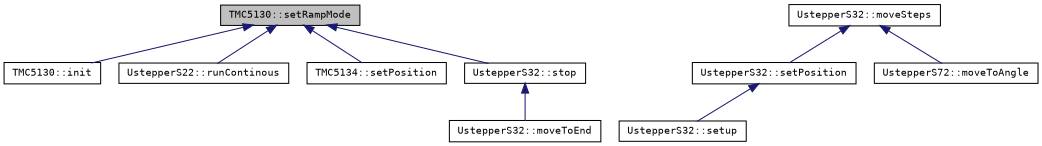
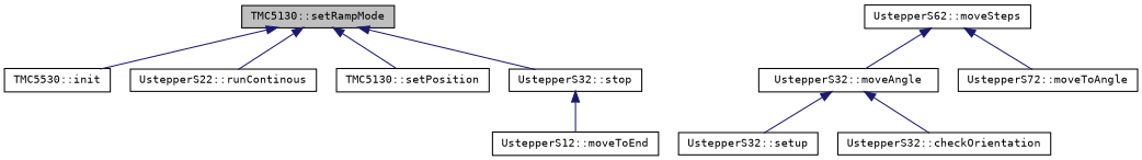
  digraph {
    fontname="DejaVu Sans Mono"
    rankdir=TB
    node [color=black fillcolor=white fontname="DejaVu Sans Mono" fontsize=10 shape=record style=filled]
    edge [color=midnightblue dir=back fontname="DejaVu Sans Mono" fontsize=10 labelfontname=Helvetica labelfontsize=10 style=solid]
    n1 [fillcolor=grey75 fontcolor=black height=0.2 label="TMC5130::setRampMode" width=0.4]
-   n2 [height=0.2 label="TMC5130::init" width=0.4]
+   n2 [height=0.2 label="TMC5530::init" width=0.4]
    n3 [height=0.2 label="UstepperS22::runContinous" width=0.4]
-   n4 [height=0.2 label="TMC5134::setPosition" width=0.4]
+   n4 [height=0.2 label="TMC5130::setPosition" width=0.4]
    n5 [height=0.2 label="UstepperS32::stop" width=0.4]
    n6 [height=0.2 label="UstepperS32::setup" width=0.4]
-   n7 [height=0.2 label="UstepperS32::moveSteps" width=0.4]
-   n8 [height=0.2 label="UstepperS32::setPosition" width=0.4]
+   n7 [height=0.2 label="UstepperS62::moveSteps" width=0.4]
+   n8 [height=0.2 label="UstepperS32::moveAngle" width=0.4]
    n9 [height=0.2 label="UstepperS72::moveToAngle" width=0.4]
-   n10 [height=0.2 label="UstepperS32::moveToEnd" width=0.4]
+   n10 [height=0.2 label="UstepperS12::moveToEnd" width=0.4]
+   n11 [height=0.2 label="UstepperS32::checkOrientation" width=0.4]
    n1 -> n2
    n1 -> n3
    n1 -> n4
    n1 -> n5
    n5 -> n10
    n7 -> n8
    n7 -> n9
    n8 -> n6
+   n8 -> n11
  }
